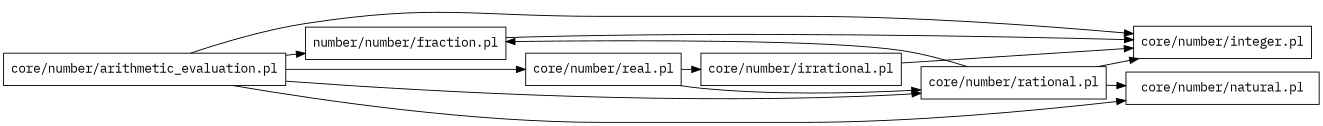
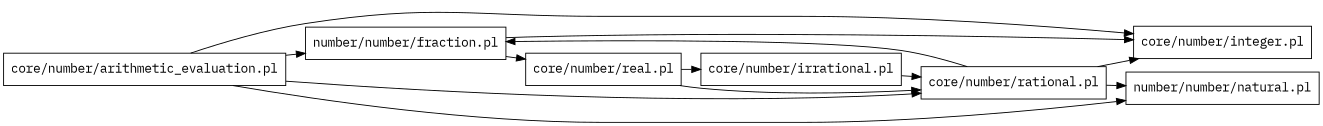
  digraph {
    fontname="IBM Plex Mono"
    nodesep=0.1
    rankdir=LR
    ranksep=0.3
    node [fontname="IBM Plex Mono" shape=rectangle]
    edge [fontname="IBM Plex Mono"]
    n1 [label="number/number/fraction.pl"]
    "core/number/integer.pl"
    "core/number/irrational.pl"
    "core/number/rational.pl"
-   "core/number/natural.pl"
+   "core/number/natural.pl" [label="number/number/natural.pl"]
    "core/number/real.pl"
    "core/number/arithmetic_evaluation.pl"
    n1 -> "core/number/integer.pl"
-   "core/number/irrational.pl" -> "core/number/integer.pl"
+   "core/number/irrational.pl" -> "core/number/rational.pl"
    "core/number/rational.pl" -> n1
    "core/number/rational.pl" -> "core/number/integer.pl"
    "core/number/rational.pl" -> "core/number/natural.pl"
    "core/number/real.pl" -> "core/number/irrational.pl"
    "core/number/real.pl" -> "core/number/rational.pl"
    "core/number/arithmetic_evaluation.pl" -> n1
    "core/number/arithmetic_evaluation.pl" -> "core/number/integer.pl"
    "core/number/arithmetic_evaluation.pl" -> "core/number/rational.pl"
    "core/number/arithmetic_evaluation.pl" -> "core/number/natural.pl"
-   "core/number/arithmetic_evaluation.pl" -> "core/number/real.pl"
+   n1 -> "core/number/real.pl"
  }
